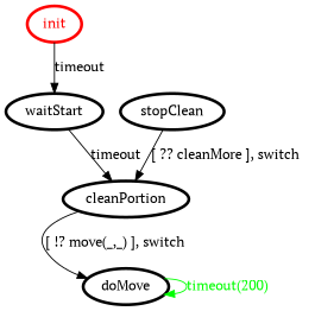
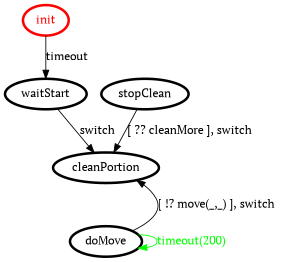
  digraph {
    fontname="PT Serif"
    rankdir=TB
    node [color=black fontcolor=black fontname="PT Serif" penwidth=3]
    edge [color=black fontcolor=black fontname="PT Serif"]
    init [color=red fontcolor=red]
    waitStart
    cleanPortion
    doMove
    stopClean
    init -> waitStart [label=timeout]
-   waitStart -> cleanPortion [label=timeout]
-   cleanPortion -> doMove [label="[ !? move(_,_) ], switch"]
+   waitStart -> cleanPortion [label=switch]
+   doMove -> cleanPortion [label="[ !? move(_,_) ], switch"]
    doMove -> doMove [color=green fontcolor=green label="timeout(200)"]
    stopClean -> cleanPortion [label="[ ?? cleanMore ], switch"]
  }
